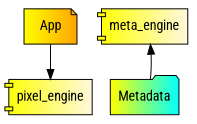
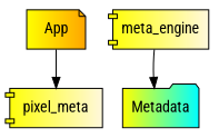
  digraph {
    fontname="Roboto Condensed"
    node [fillcolor="yellow:cornsilk" fontname="Roboto Condensed" shape=component style=filled]
    edge [fontname="Roboto Condensed"]
    n1 [fillcolor="yellow:orange" label=App shape=note]
-   n2 [label=pixel_engine]
+   n2 [label=pixel_meta]
    n3 [label=meta_engine]
    n4 [fillcolor="yellow:cyan" label=Metadata shape=folder]
    n1 -> n2
-   n4 -> n3
+   n3 -> n4
  }
